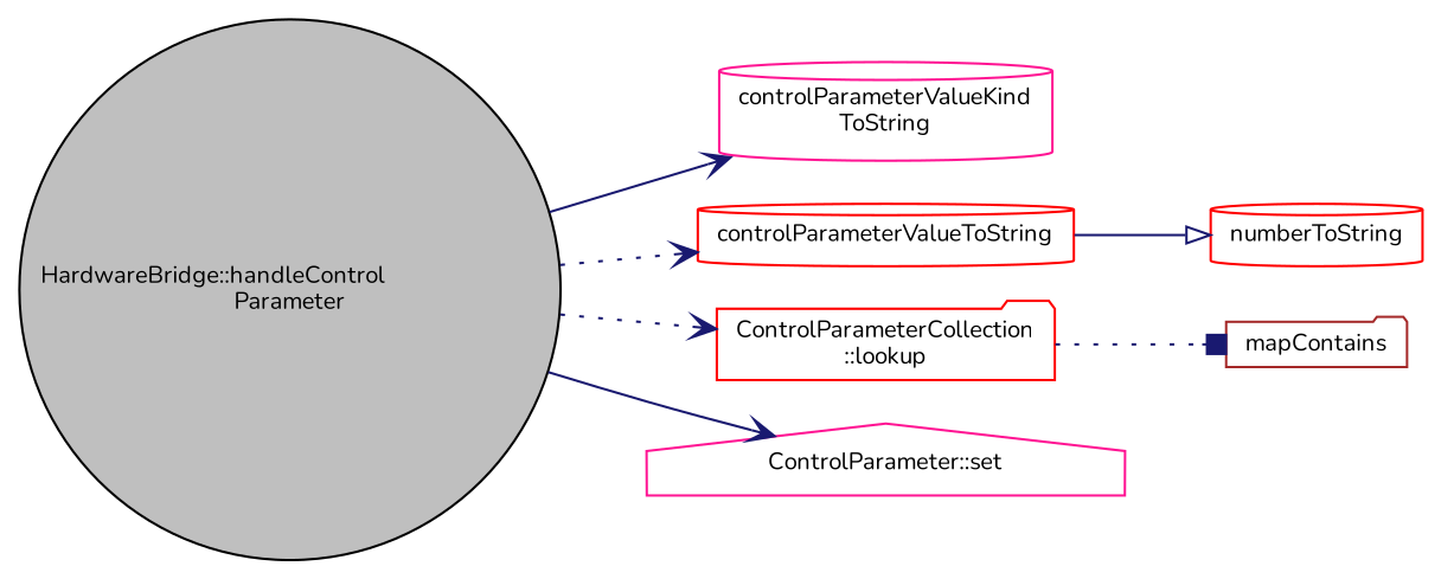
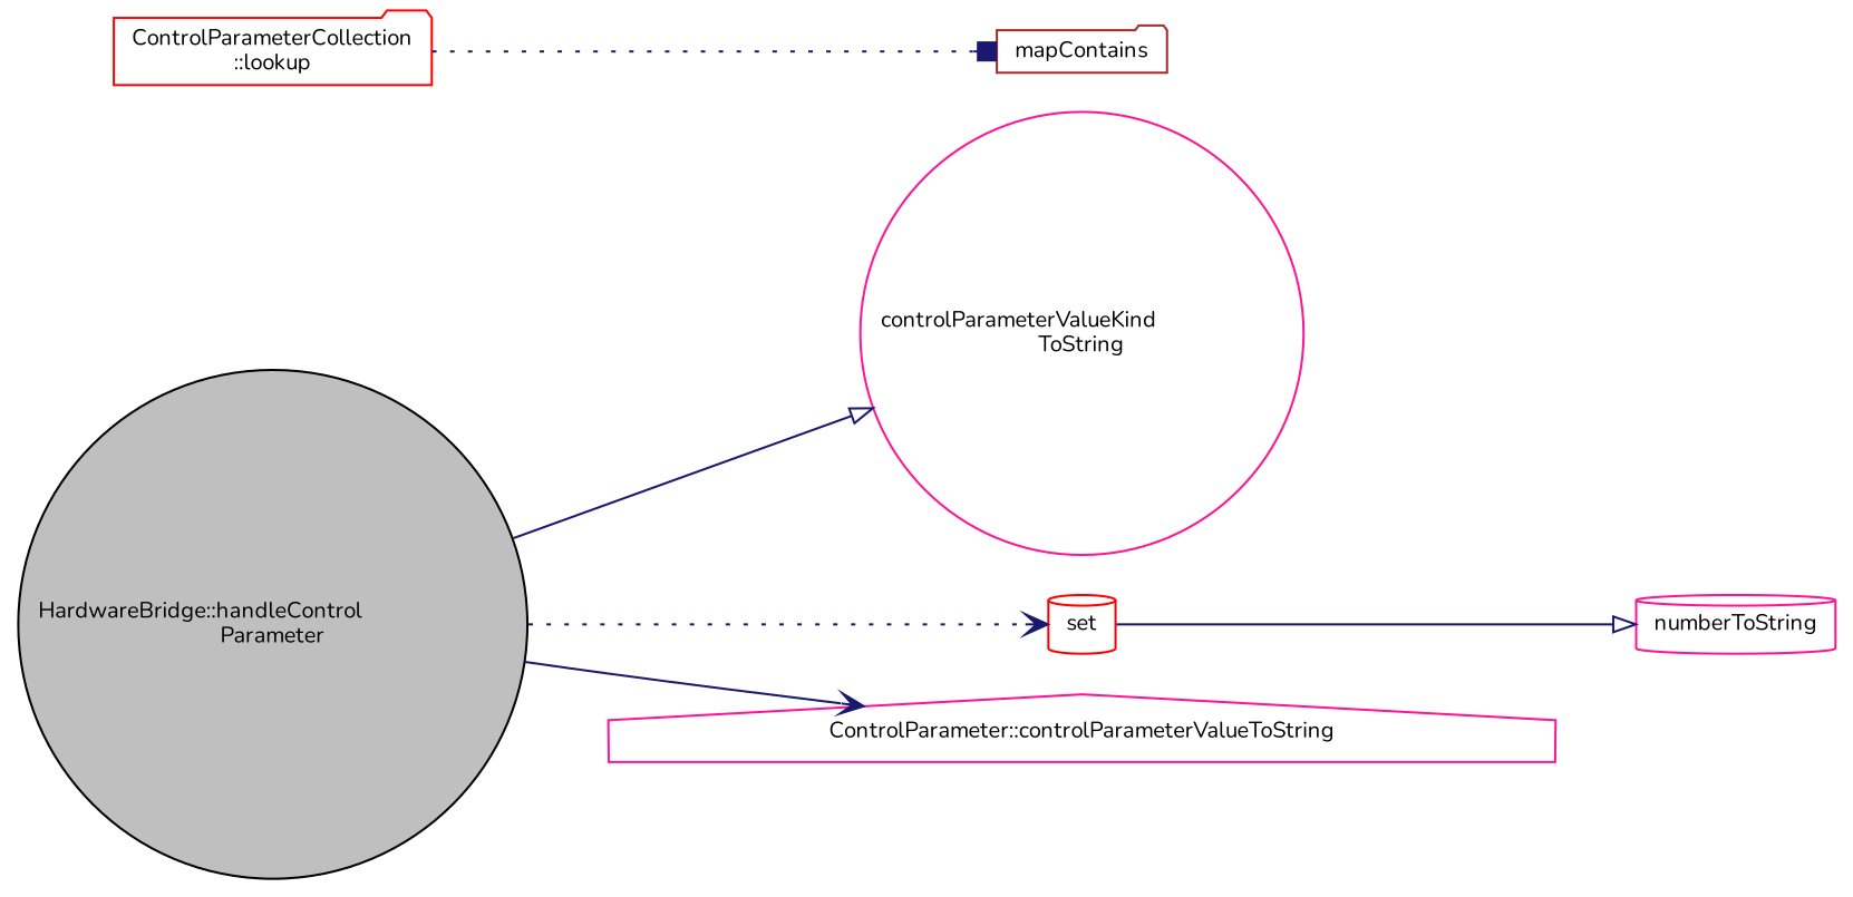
  digraph {
    fontname=Nunito
    rankdir=LR
    node [color=deeppink fillcolor=white fontname=Nunito fontsize=10 shape=circle style=filled]
    edge [arrowhead=vee color=midnightblue fontname=Nunito fontsize=10 labelfontname=FreeSans labelfontsize=10 style=solid]
    n1 [color=black fillcolor=grey75 fontcolor=black height=0.2 label="HardwareBridge::handleControl\lParameter" width=0.4]
-   n2 [height=0.2 label="controlParameterValueKind\lToString" shape=cylinder width=0.4]
-   n3 [color=red height=0.2 label=controlParameterValueToString shape=cylinder width=0.4]
+   n2 [height=0.2 label="controlParameterValueKind\lToString" width=0.4]
+   n3 [color=red height=0.2 label=set shape=cylinder width=0.4]
    n4 [color=red height=0.2 label="ControlParameterCollection\l::lookup" shape=folder width=0.4]
-   n5 [height=0.2 label="ControlParameter::set" shape=house width=0.4]
-   n6 [color=red height=0.2 label=numberToString shape=cylinder width=0.4]
+   n5 [height=0.2 label="ControlParameter::controlParameterValueToString" shape=house width=0.4]
+   n6 [height=0.2 label=numberToString shape=cylinder width=0.4]
    n7 [color=brown height=0.2 label=mapContains shape=folder width=0.4]
-   n1 -> n2
+   n1 -> n2 [arrowhead=onormal]
    n1 -> n3 [style=dotted]
-   n1 -> n4 [style=dotted]
    n1 -> n5
    n3 -> n6 [arrowhead=onormal]
    n4 -> n7 [arrowhead=box style=dotted]
  }
